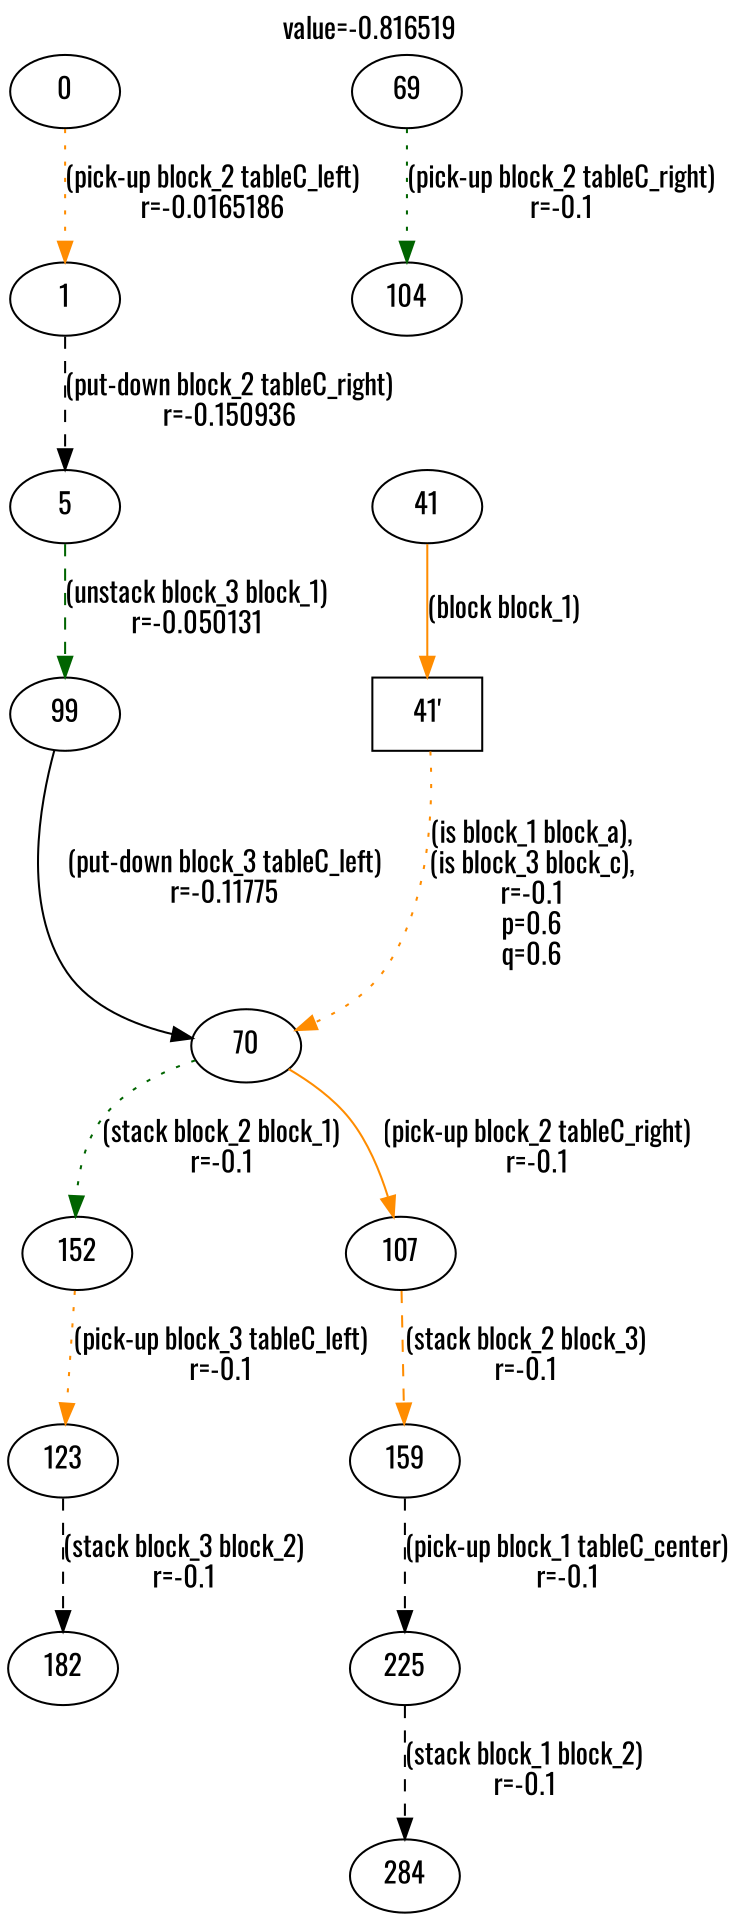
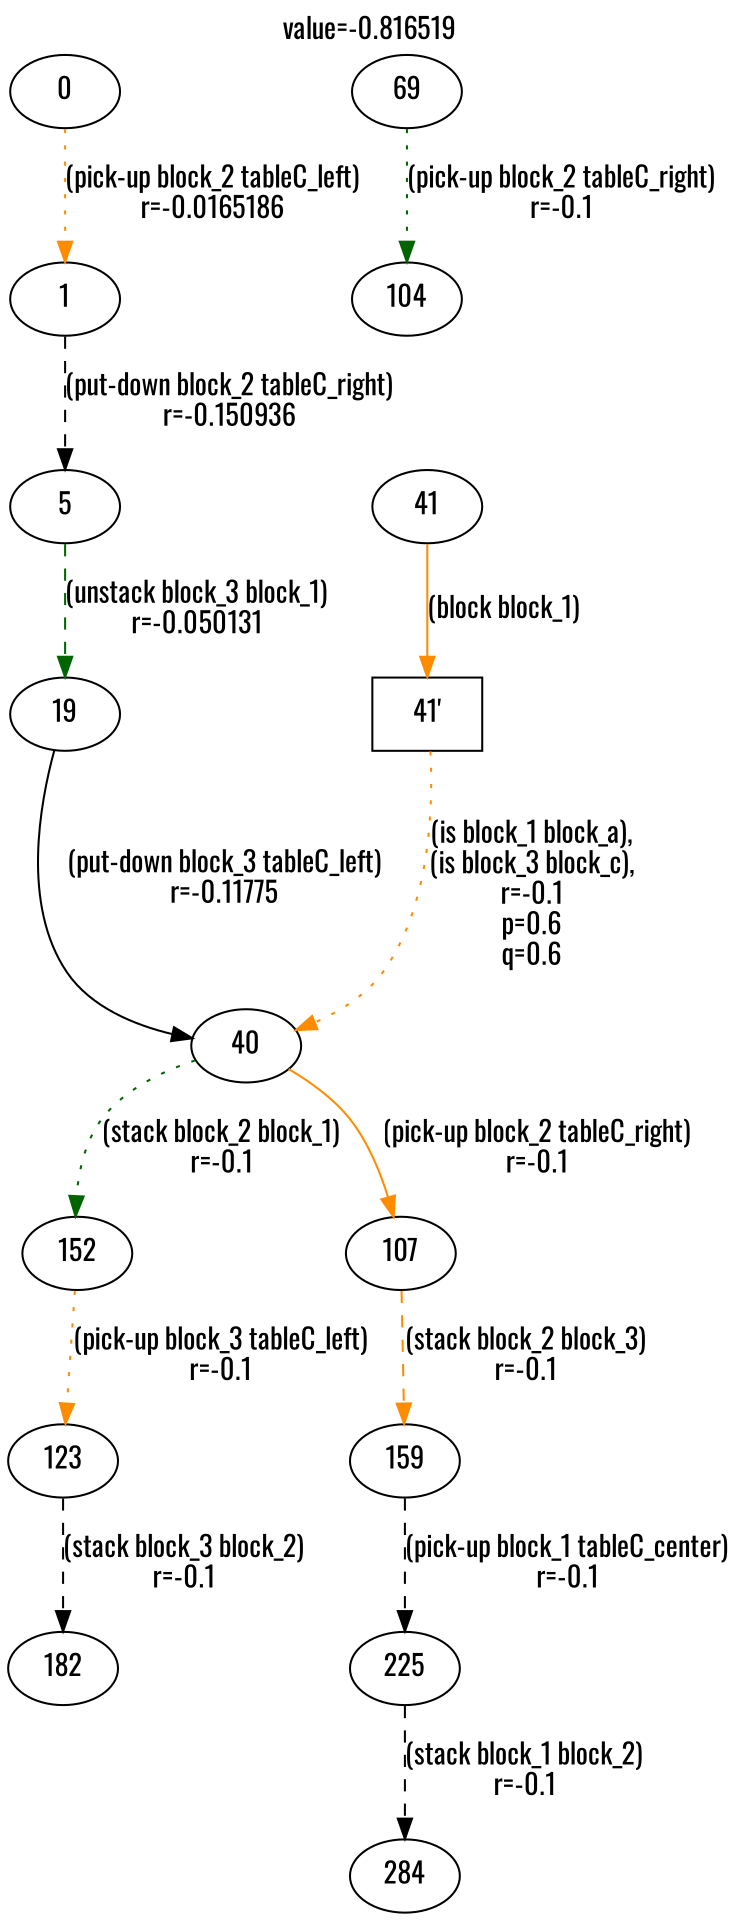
  digraph {
    fontname=Oswald
    label="value=-0.816519"
    labelloc=top
    node [fontname=Oswald]
    edge [color=darkorange fontname=Oswald style=dashed]
    0
    1
    5
-   19 [label=99]
-   70
+   19
+   70 [label=40]
    "41'" [shape=box]
    41
    69
    104
    152
    107
    123
    182
    159
    225
    284
    0 -> 1 [label="(pick-up block_2 tableC_left)\nr=-0.0165186" style=dotted]
    1 -> 5 [color=black label="(put-down block_2 tableC_right)\nr=-0.150936"]
    5 -> 19 [color=darkgreen label="(unstack block_3 block_1)\nr=-0.050131"]
    19 -> 70 [color=black label="(put-down block_3 tableC_left)\nr=-0.11775" style=solid]
    70 -> 152 [color=darkgreen label="(stack block_2 block_1)\nr=-0.1" style=dotted]
    70 -> 107 [label="(pick-up block_2 tableC_right)\nr=-0.1" style=solid]
    "41'" -> 70 [label="\n(is block_1 block_a),\n(is block_3 block_c),\nr=-0.1\np=0.6\nq=0.6" style=dotted]
    41 -> "41'" [label="(block block_1)" style=solid]
    69 -> 104 [color=darkgreen label="(pick-up block_2 tableC_right)\nr=-0.1" style=dotted]
    152 -> 123 [label="(pick-up block_3 tableC_left)\nr=-0.1" style=dotted]
    107 -> 159 [label="(stack block_2 block_3)\nr=-0.1"]
    123 -> 182 [color=black label="(stack block_3 block_2)\nr=-0.1"]
    159 -> 225 [color=black label="(pick-up block_1 tableC_center)\nr=-0.1"]
    225 -> 284 [color=black label="(stack block_1 block_2)\nr=-0.1"]
  }
